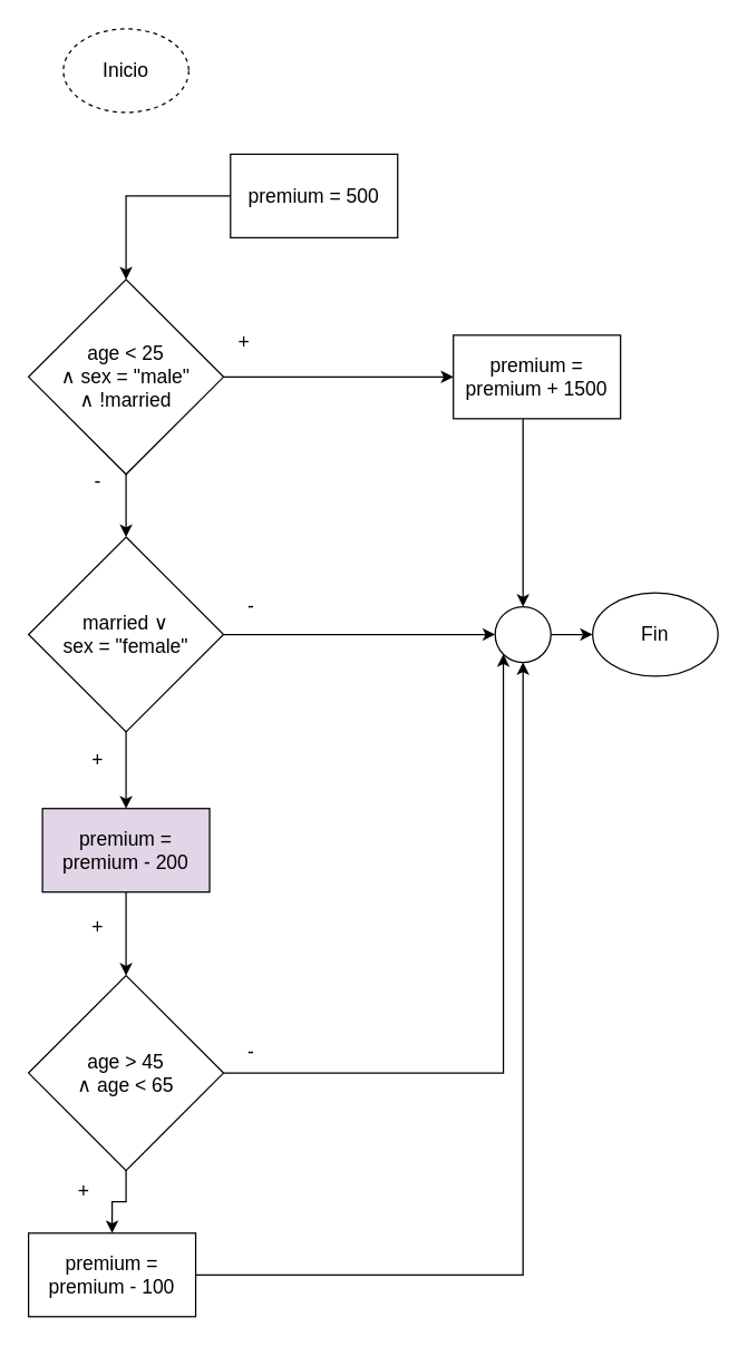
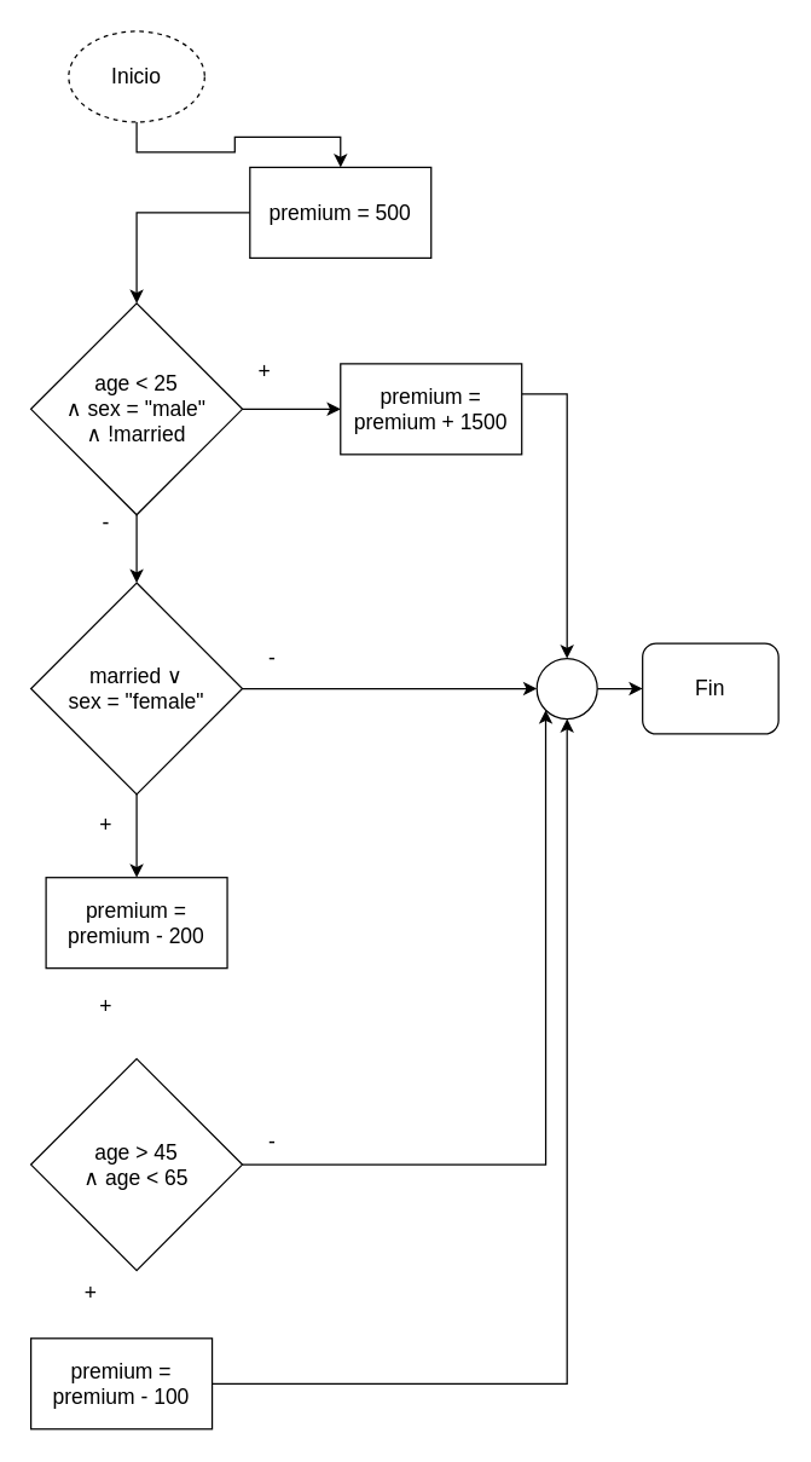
  <mxCell id="0" />
  <mxCell id="1" parent="0" />
+ <mxCell id="2" style="edgeStyle=orthogonalEdgeStyle;rounded=0;orthogonalLoop=1;jettySize=auto;html=1;exitX=0.5;exitY=1;exitDx=0;exitDy=0;fontSize=14;" edge="1" parent="1" source="3" target="6"><mxGeometry relative="1" as="geometry" /></mxCell>
  <mxCell id="3" value="Inicio" style="ellipse;whiteSpace=wrap;html=1;fontSize=14;dashed=1;" vertex="1" parent="1"><mxGeometry x="45" y="20" width="90" height="60" as="geometry" /></mxCell>
- <mxCell id="4" value="Fin" style="ellipse;whiteSpace=wrap;html=1;fontSize=14;" vertex="1" parent="1"><mxGeometry x="425" y="425" width="90" height="60" as="geometry" /></mxCell>
+ <mxCell id="4" value="Fin" style="whiteSpace=wrap;html=1;fontSize=14;rounded=1;" vertex="1" parent="1"><mxGeometry x="425" y="425" width="90" height="60" as="geometry" /></mxCell>
  <mxCell id="5" style="edgeStyle=orthogonalEdgeStyle;rounded=0;orthogonalLoop=1;jettySize=auto;html=1;fontSize=14;" edge="1" parent="1" source="6" target="9"><mxGeometry relative="1" as="geometry" /></mxCell>
  <mxCell id="6" value="premium = 500" style="rounded=0;whiteSpace=wrap;html=1;fontSize=14;" vertex="1" parent="1"><mxGeometry x="165" y="110" width="120" height="60" as="geometry" /></mxCell>
  <mxCell id="7" style="edgeStyle=orthogonalEdgeStyle;rounded=0;orthogonalLoop=1;jettySize=auto;html=1;fontSize=14;" edge="1" parent="1" source="9" target="11"><mxGeometry relative="1" as="geometry" /></mxCell>
  <mxCell id="8" style="edgeStyle=orthogonalEdgeStyle;rounded=0;orthogonalLoop=1;jettySize=auto;html=1;fontSize=14;" edge="1" parent="1" source="9" target="15"><mxGeometry relative="1" as="geometry" /></mxCell>
  <mxCell id="9" value="&lt;div&gt;age &amp;lt; 25 &lt;br&gt;&lt;/div&gt;&lt;div&gt;∧ sex = &quot;male&quot; &lt;br&gt;∧ !married&lt;/div&gt;" style="rhombus;whiteSpace=wrap;html=1;fontSize=14;" vertex="1" parent="1"><mxGeometry x="20" y="200" width="140" height="140" as="geometry" /></mxCell>
  <mxCell id="10" style="edgeStyle=orthogonalEdgeStyle;rounded=0;orthogonalLoop=1;jettySize=auto;html=1;entryX=0.5;entryY=0;entryDx=0;entryDy=0;fontSize=14;" edge="1" parent="1" source="11" target="21"><mxGeometry relative="1" as="geometry"><Array as="points"><mxPoint x="375" y="260" /></Array></mxGeometry></mxCell>
- <mxCell id="11" value="premium = premium + 1500" style="rounded=0;whiteSpace=wrap;html=1;fontSize=14;" vertex="1" parent="1"><mxGeometry x="325" y="240" width="120" height="60" as="geometry" /></mxCell>
+ <mxCell id="11" value="premium = premium + 1500" style="rounded=0;whiteSpace=wrap;html=1;fontSize=14;" vertex="1" parent="1"><mxGeometry x="225" y="240" width="120" height="60" as="geometry" /></mxCell>
  <mxCell id="12" value="+" style="text;html=1;strokeColor=none;fillColor=none;align=center;verticalAlign=middle;whiteSpace=wrap;rounded=0;fontSize=14;" vertex="1" parent="1"><mxGeometry x="160" y="230" width="30" height="30" as="geometry" /></mxCell>
  <mxCell id="13" value="" style="edgeStyle=orthogonalEdgeStyle;rounded=0;orthogonalLoop=1;jettySize=auto;html=1;fontSize=14;" edge="1" parent="1" source="15" target="18"><mxGeometry relative="1" as="geometry" /></mxCell>
  <mxCell id="14" style="edgeStyle=orthogonalEdgeStyle;rounded=0;orthogonalLoop=1;jettySize=auto;html=1;fontSize=14;" edge="1" parent="1" source="15" target="21"><mxGeometry relative="1" as="geometry" /></mxCell>
  <mxCell id="15" value="married ∨ &lt;br&gt;sex = &quot;female&quot;" style="rhombus;whiteSpace=wrap;html=1;fontSize=14;" vertex="1" parent="1"><mxGeometry x="20" y="385" width="140" height="140" as="geometry" /></mxCell>
  <mxCell id="16" value="-" style="text;html=1;strokeColor=none;fillColor=none;align=center;verticalAlign=middle;whiteSpace=wrap;rounded=0;fontSize=14;" vertex="1" parent="1"><mxGeometry x="55" y="330" width="30" height="30" as="geometry" /></mxCell>
- <mxCell id="17" style="edgeStyle=orthogonalEdgeStyle;rounded=0;orthogonalLoop=1;jettySize=auto;html=1;fontSize=14;" edge="1" parent="1" source="18" target="25"><mxGeometry relative="1" as="geometry" /></mxCell>
- <mxCell id="18" value="premium = premium - 200" style="rounded=0;whiteSpace=wrap;html=1;fontSize=14;fillColor=#e1d5e7;" vertex="1" parent="1"><mxGeometry x="30" y="580" width="120" height="60" as="geometry" /></mxCell>
+ <mxCell id="18" value="premium = premium - 200" style="rounded=0;whiteSpace=wrap;html=1;fontSize=14;" vertex="1" parent="1"><mxGeometry x="30" y="580" width="120" height="60" as="geometry" /></mxCell>
  <mxCell id="19" value="+" style="text;html=1;strokeColor=none;fillColor=none;align=center;verticalAlign=middle;whiteSpace=wrap;rounded=0;fontSize=14;" vertex="1" parent="1"><mxGeometry x="55" y="530" width="30" height="30" as="geometry" /></mxCell>
  <mxCell id="20" style="edgeStyle=orthogonalEdgeStyle;rounded=0;orthogonalLoop=1;jettySize=auto;html=1;fontSize=14;" edge="1" parent="1" source="21" target="4"><mxGeometry relative="1" as="geometry" /></mxCell>
  <mxCell id="21" value="" style="ellipse;whiteSpace=wrap;html=1;aspect=fixed;fontSize=14;" vertex="1" parent="1"><mxGeometry x="355" y="435" width="40" height="40" as="geometry" /></mxCell>
  <mxCell id="22" value="-" style="text;html=1;strokeColor=none;fillColor=none;align=center;verticalAlign=middle;whiteSpace=wrap;rounded=0;fontSize=14;" vertex="1" parent="1"><mxGeometry x="165" y="420" width="30" height="30" as="geometry" /></mxCell>
- <mxCell id="23" style="edgeStyle=orthogonalEdgeStyle;rounded=0;orthogonalLoop=1;jettySize=auto;html=1;exitX=0.5;exitY=1;exitDx=0;exitDy=0;fontSize=14;" edge="1" parent="1" source="25" target="27"><mxGeometry relative="1" as="geometry" /></mxCell>
  <mxCell id="24" style="edgeStyle=orthogonalEdgeStyle;rounded=0;orthogonalLoop=1;jettySize=auto;html=1;entryX=0;entryY=1;entryDx=0;entryDy=0;fontSize=14;" edge="1" parent="1" source="25" target="21"><mxGeometry relative="1" as="geometry" /></mxCell>
  <mxCell id="25" value="age &amp;gt; 45 &lt;br&gt;∧ age &amp;lt; 65" style="rhombus;whiteSpace=wrap;html=1;fontSize=14;" vertex="1" parent="1"><mxGeometry x="20" y="700" width="140" height="140" as="geometry" /></mxCell>
  <mxCell id="26" style="edgeStyle=orthogonalEdgeStyle;rounded=0;orthogonalLoop=1;jettySize=auto;html=1;entryX=0.5;entryY=1;entryDx=0;entryDy=0;fontSize=14;" edge="1" parent="1" source="27" target="21"><mxGeometry relative="1" as="geometry" /></mxCell>
  <mxCell id="27" value="premium = premium - 100" style="rounded=0;whiteSpace=wrap;html=1;fontSize=14;" vertex="1" parent="1"><mxGeometry x="20" y="885" width="120" height="60" as="geometry" /></mxCell>
  <mxCell id="28" value="+" style="text;html=1;strokeColor=none;fillColor=none;align=center;verticalAlign=middle;whiteSpace=wrap;rounded=0;fontSize=14;" vertex="1" parent="1"><mxGeometry x="55" y="650" width="30" height="30" as="geometry" /></mxCell>
  <mxCell id="29" value="+" style="text;html=1;strokeColor=none;fillColor=none;align=center;verticalAlign=middle;whiteSpace=wrap;rounded=0;fontSize=14;" vertex="1" parent="1"><mxGeometry x="45" y="840" width="30" height="30" as="geometry" /></mxCell>
  <mxCell id="30" value="-" style="text;html=1;strokeColor=none;fillColor=none;align=center;verticalAlign=middle;whiteSpace=wrap;rounded=0;fontSize=14;" vertex="1" parent="1"><mxGeometry x="165" y="740" width="30" height="30" as="geometry" /></mxCell>
